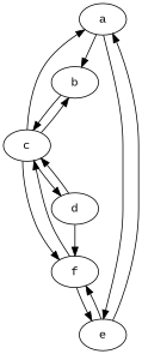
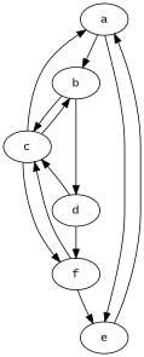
  digraph {
    fontname="Liberation Mono"
    node [fontname="Liberation Mono"]
    edge [distance=100 fontname="Liberation Mono" lambdas=8]
    a
    b
    e
    c
    f
    d
    a -> b
    a -> e [distance=210]
    b -> c [distance=200]
    e -> a [distance=210]
-   e -> f [distance=340]
    c -> a
    c -> b [distance=200]
    c -> f
-   c -> d [distance=80]
+   b -> d [distance=80]
    f -> e [distance=340]
    f -> c
    d -> c [distance=80]
    d -> f [distance=50]
  }
